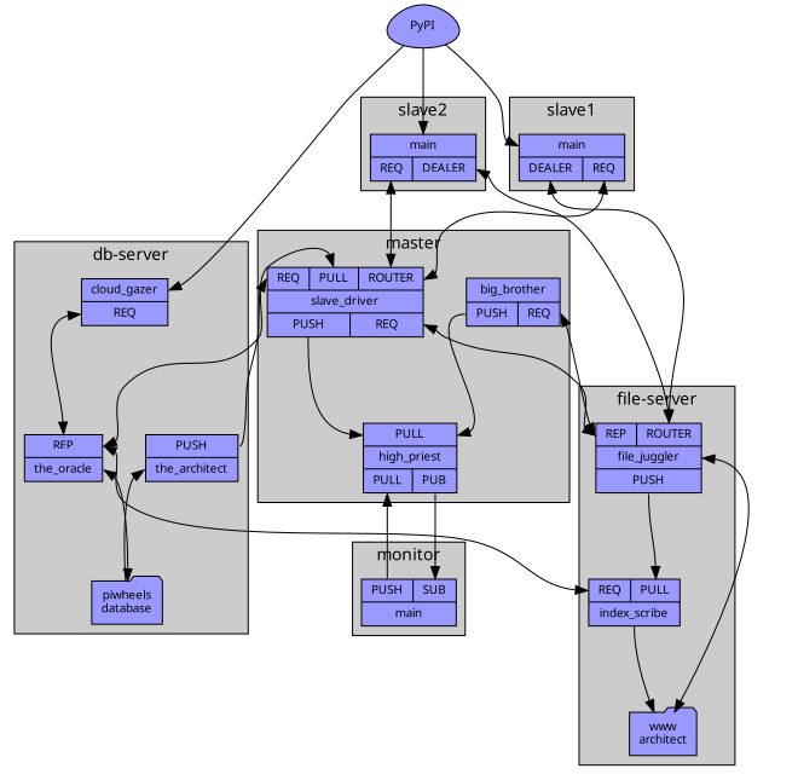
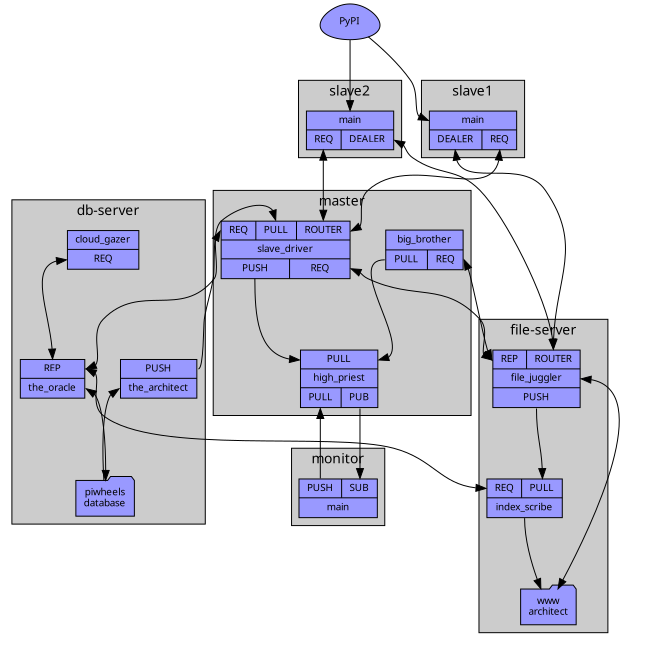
  digraph {
    fillcolor="#cccccc"
    fontname=Sans
    fontsize=14
    nodesep=0.5
    ranksep=1
    style=filled
    node [fillcolor="#9999ff" fontname=Sans fontsize=10 penwidth=1 shape=record style=filled]
    edge [dir=both fontname=Sans fontsize=8 tailport=t]
    n1 [label="{<t>cloud_gazer|<db>REQ}"]
    n2 [label="{<db>REP|<t>the_oracle}"]
    n3 [label="piwheels\ndatabase" shape=folder]
    n4 [label="{<builds>PUSH|<t>the_architect}"]
    n5 [label="{{<transfers>REP|<slaves>ROUTER}|<t>file_juggler|{<indexes>PUSH}}"]
    n6 [label="www\narchitect" shape=folder]
    n7 [label="{{<db>REQ|<indexes>PULL}|<t>index_scribe}"]
    n8 [label="{{<int_status>PULL}|high_priest|{<control>PULL|<ext_status>PUB}}"]
-   n9 [label="{<t>big_brother|{<int_status>PUSH|<transfers>REQ}}"]
+   n9 [label="{<t>big_brother|{<int_status>PULL|<transfers>REQ}}"]
    n10 [label="{{<db>REQ|<builds>PULL|<slaves>ROUTER}|<t>slave_driver|{<int_status>PUSH|<transfers>REQ}}"]
    n11 [label="{{<control>PUSH|<status>SUB}|<t>main}"]
    n12 [label="{<t>main|{<files>DEALER|<builds>REQ}}"]
    n13 [label="{<t>main|{<builds>REQ|<files>DEALER}}"]
    n14 [label=PyPI shape=egg]
    subgraph cluster_1 {
      label="db-server"
      n1
      n2
      n3
      n4
    }
    subgraph cluster_2 {
      label="file-server"
      n5
      n6
      n7
    }
    subgraph cluster_3 {
      label=master
      n8
      n9
      n10
    }
    subgraph cluster_4 {
      label=monitor
      n11
    }
    subgraph cluster_5 {
      label=slave1
      n12
    }
    subgraph cluster_6 {
      label=slave2
      n13
    }
    n1 -> n2 [headport=db tailport=db]
    n2 -> n3
    n4 -> n3 [dir=back]
    n4 -> n10 [headport=builds tailport=builds dir=""]
    n5 -> n6
    n5 -> n7 [headport=indexes tailport=indexes dir=""]
    n7 -> n2 [headport=db tailport=db]
    n7 -> n6 [dir=""]
    n8 -> n11 [headport=status tailport=ext_status dir=""]
    n9 -> n5 [headport=transfers tailport=transfers]
    n9 -> n8 [headport=int_status tailport=int_status dir=""]
    n10 -> n2 [headport=db tailport=db]
    n10 -> n5 [headport=transfers tailport=transfers]
    n10 -> n8 [headport=int_status tailport=int_status dir=""]
    n11 -> n8 [headport=control tailport=control dir=""]
    n12 -> n5 [headport=slaves tailport=files]
    n12 -> n10 [headport=slaves tailport=builds]
    n13 -> n5 [headport=slaves tailport=files]
    n13 -> n10 [headport=slaves tailport=builds]
-   n14 -> n1 [headport=t dir=""]
    n14 -> n12 [headport=t dir=""]
    n14 -> n13 [headport=t dir=""]
  }
